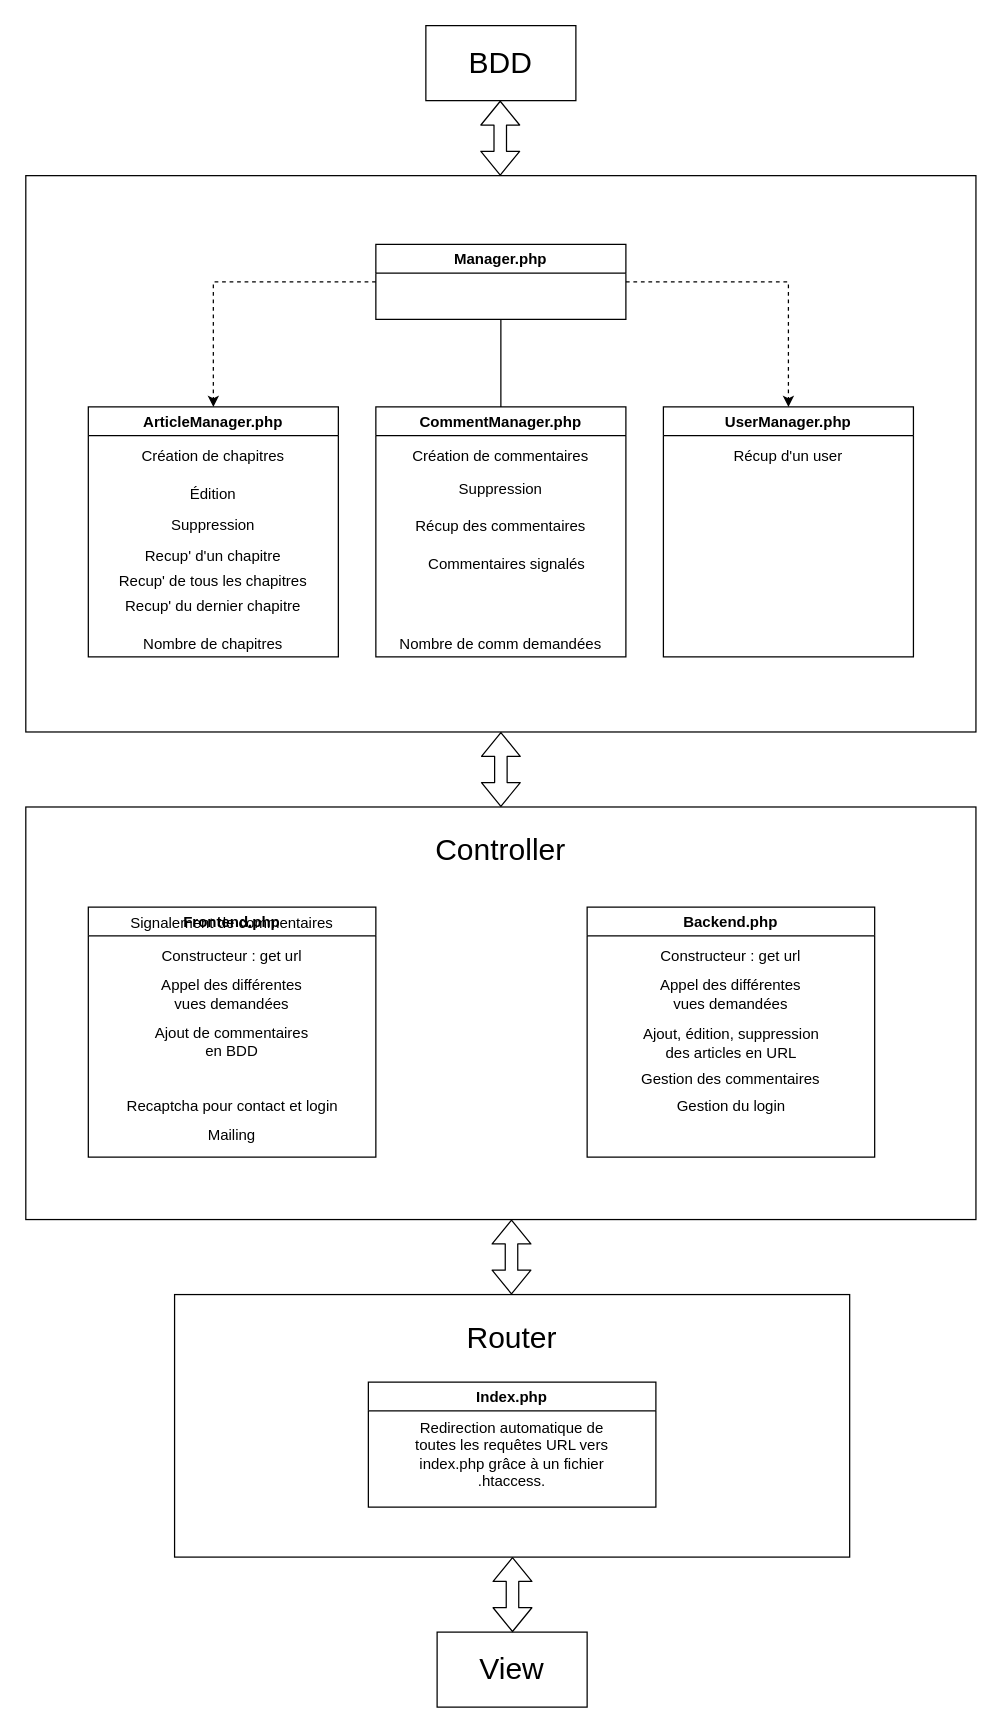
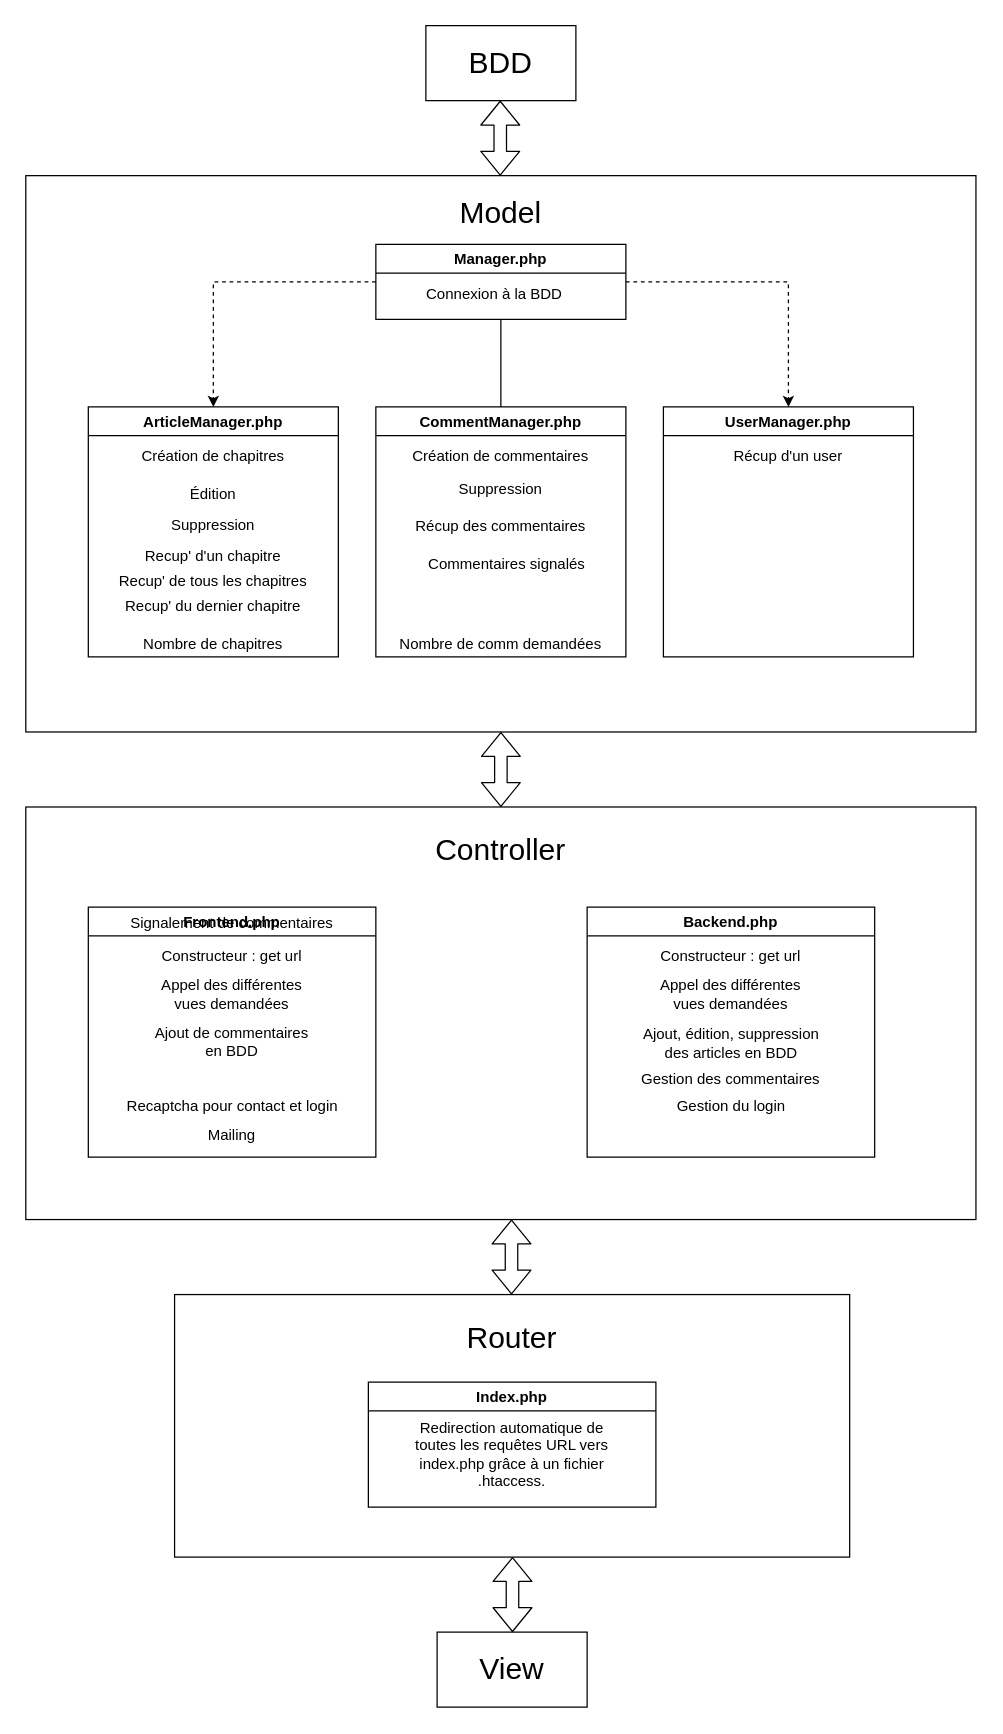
  <mxCell id="0" />
  <mxCell id="1" parent="0" />
  <mxCell id="2" value="" style="rounded=0;whiteSpace=wrap;html=1;" vertex="1" parent="1"><mxGeometry x="139" y="1035" width="540" height="210" as="geometry" /></mxCell>
  <mxCell id="3" value="" style="rounded=0;whiteSpace=wrap;html=1;" vertex="1" parent="1"><mxGeometry x="340" y="20" width="120" height="60" as="geometry" /></mxCell>
  <mxCell id="4" value="" style="rounded=0;whiteSpace=wrap;html=1;" vertex="1" parent="1"><mxGeometry x="20" y="140" width="760" height="445" as="geometry" /></mxCell>
+ <mxCell id="5" value="&lt;div&gt;&lt;font style=&quot;font-size: 24px&quot;&gt;Model&lt;/font&gt;&lt;/div&gt;" style="text;html=1;strokeColor=none;fillColor=none;align=center;verticalAlign=middle;whiteSpace=wrap;rounded=0;" vertex="1" parent="1"><mxGeometry x="300" y="155" width="200" height="30" as="geometry" /></mxCell>
  <mxCell id="6" value="&lt;font style=&quot;font-size: 24px&quot;&gt;BDD&lt;br&gt;&lt;/font&gt;" style="text;html=1;strokeColor=none;fillColor=none;align=center;verticalAlign=middle;whiteSpace=wrap;rounded=0;" vertex="1" parent="1"><mxGeometry x="300" y="35" width="200" height="30" as="geometry" /></mxCell>
  <mxCell id="7" style="edgeStyle=orthogonalEdgeStyle;rounded=0;orthogonalLoop=1;jettySize=auto;html=1;exitX=0;exitY=0.5;exitDx=0;exitDy=0;dashed=1;" edge="1" parent="1" source="10" target="12"><mxGeometry relative="1" as="geometry" /></mxCell>
  <mxCell id="8" style="edgeStyle=orthogonalEdgeStyle;rounded=0;orthogonalLoop=1;jettySize=auto;html=1;exitX=0.5;exitY=1;exitDx=0;exitDy=0;entryX=0.5;entryY=0;entryDx=0;entryDy=0;endArrow=none;" edge="1" parent="1" source="10" target="20"><mxGeometry relative="1" as="geometry" /></mxCell>
  <mxCell id="9" style="edgeStyle=orthogonalEdgeStyle;rounded=0;orthogonalLoop=1;jettySize=auto;html=1;exitX=1;exitY=0.5;exitDx=0;exitDy=0;dashed=1;" edge="1" parent="1" source="10" target="26"><mxGeometry relative="1" as="geometry" /></mxCell>
  <mxCell id="10" value="Manager.php" style="swimlane;rounded=0;" vertex="1" parent="1"><mxGeometry x="300" y="195" width="200" height="60" as="geometry" /></mxCell>
+ <mxCell id="11" value="Connexion à la BDD" style="text;html=1;strokeColor=none;fillColor=none;align=center;verticalAlign=middle;whiteSpace=wrap;rounded=0;" vertex="1" parent="10"><mxGeometry x="10" y="30" width="170" height="20" as="geometry" /></mxCell>
  <mxCell id="12" value="ArticleManager.php" style="swimlane;rounded=0;" vertex="1" parent="1"><mxGeometry x="70" y="325" width="200" height="200" as="geometry" /></mxCell>
  <mxCell id="13" value="Création de chapitres" style="text;html=1;strokeColor=none;fillColor=none;align=center;verticalAlign=middle;whiteSpace=wrap;rounded=0;" vertex="1" parent="12"><mxGeometry x="15" y="30" width="170" height="20" as="geometry" /></mxCell>
  <mxCell id="14" value="Édition" style="text;html=1;strokeColor=none;fillColor=none;align=center;verticalAlign=middle;whiteSpace=wrap;rounded=0;" vertex="1" parent="12"><mxGeometry x="70" y="60" width="60" height="20" as="geometry" /></mxCell>
  <mxCell id="15" value="Suppression" style="text;html=1;strokeColor=none;fillColor=none;align=center;verticalAlign=middle;whiteSpace=wrap;rounded=0;" vertex="1" parent="12"><mxGeometry x="70" y="85" width="60" height="20" as="geometry" /></mxCell>
  <mxCell id="16" value="Recup' d'un chapitre" style="text;html=1;strokeColor=none;fillColor=none;align=center;verticalAlign=middle;whiteSpace=wrap;rounded=0;" vertex="1" parent="12"><mxGeometry x="30" y="110" width="140" height="20" as="geometry" /></mxCell>
  <mxCell id="17" value="Recup' de tous les chapitres" style="text;html=1;strokeColor=none;fillColor=none;align=center;verticalAlign=middle;whiteSpace=wrap;rounded=0;" vertex="1" parent="12"><mxGeometry x="5" y="130" width="190" height="20" as="geometry" /></mxCell>
  <mxCell id="18" value="Recup' du dernier chapitre" style="text;html=1;strokeColor=none;fillColor=none;align=center;verticalAlign=middle;whiteSpace=wrap;rounded=0;" vertex="1" parent="12"><mxGeometry x="5" y="150" width="190" height="20" as="geometry" /></mxCell>
  <mxCell id="19" value="Nombre de chapitres" style="text;html=1;strokeColor=none;fillColor=none;align=center;verticalAlign=middle;whiteSpace=wrap;rounded=0;" vertex="1" parent="12"><mxGeometry x="5" y="180" width="190" height="20" as="geometry" /></mxCell>
  <mxCell id="20" value="CommentManager.php" style="swimlane;rounded=0;" vertex="1" parent="1"><mxGeometry x="300" y="325" width="200" height="200" as="geometry" /></mxCell>
  <mxCell id="21" value="Création de commentaires" style="text;html=1;strokeColor=none;fillColor=none;align=center;verticalAlign=middle;whiteSpace=wrap;rounded=0;" vertex="1" parent="20"><mxGeometry x="15" y="30" width="170" height="20" as="geometry" /></mxCell>
  <mxCell id="22" value="Suppression" style="text;html=1;strokeColor=none;fillColor=none;align=center;verticalAlign=middle;whiteSpace=wrap;rounded=0;" vertex="1" parent="20"><mxGeometry x="70" y="56" width="60" height="20" as="geometry" /></mxCell>
  <mxCell id="23" value="Commentaires signalés" style="text;html=1;strokeColor=none;fillColor=none;align=center;verticalAlign=middle;whiteSpace=wrap;rounded=0;" vertex="1" parent="20"><mxGeometry x="30" y="116" width="150" height="20" as="geometry" /></mxCell>
  <mxCell id="24" value="Nombre de comm demandées" style="text;html=1;strokeColor=none;fillColor=none;align=center;verticalAlign=middle;whiteSpace=wrap;rounded=0;" vertex="1" parent="20"><mxGeometry x="5" y="180" width="190" height="20" as="geometry" /></mxCell>
  <mxCell id="25" value="Récup des commentaires" style="text;html=1;strokeColor=none;fillColor=none;align=center;verticalAlign=middle;whiteSpace=wrap;rounded=0;" vertex="1" parent="20"><mxGeometry x="15" y="86" width="170" height="20" as="geometry" /></mxCell>
  <mxCell id="26" value="UserManager.php" style="swimlane;rounded=0;" vertex="1" parent="1"><mxGeometry x="530" y="325" width="200" height="200" as="geometry" /></mxCell>
  <mxCell id="27" value="Récup d'un user" style="text;html=1;strokeColor=none;fillColor=none;align=center;verticalAlign=middle;whiteSpace=wrap;rounded=0;" vertex="1" parent="26"><mxGeometry x="15" y="30" width="170" height="20" as="geometry" /></mxCell>
  <mxCell id="28" value="" style="rounded=0;whiteSpace=wrap;html=1;" vertex="1" parent="1"><mxGeometry x="20" y="645" width="760" height="330" as="geometry" /></mxCell>
  <mxCell id="29" value="&lt;font style=&quot;font-size: 24px&quot;&gt;Controller&lt;/font&gt;" style="text;html=1;strokeColor=none;fillColor=none;align=center;verticalAlign=middle;whiteSpace=wrap;rounded=0;" vertex="1" parent="1"><mxGeometry x="300" y="665" width="200" height="30" as="geometry" /></mxCell>
  <mxCell id="30" value="&lt;font style=&quot;font-size: 24px&quot;&gt;Router&lt;/font&gt;" style="text;html=1;strokeColor=none;fillColor=none;align=center;verticalAlign=middle;whiteSpace=wrap;rounded=0;" vertex="1" parent="1"><mxGeometry x="374" y="1055" width="70" height="30" as="geometry" /></mxCell>
  <mxCell id="31" style="edgeStyle=orthogonalEdgeStyle;rounded=0;orthogonalLoop=1;jettySize=auto;html=1;exitX=0.5;exitY=1;exitDx=0;exitDy=0;" edge="1" parent="1" source="30" target="30"><mxGeometry relative="1" as="geometry" /></mxCell>
  <mxCell id="32" value="Frontend.php" style="swimlane;rounded=0;" vertex="1" parent="1"><mxGeometry x="70" y="725" width="230" height="200" as="geometry" /></mxCell>
  <mxCell id="33" value="Constructeur : get url" style="text;html=1;strokeColor=none;fillColor=none;align=center;verticalAlign=middle;whiteSpace=wrap;rounded=0;" vertex="1" parent="32"><mxGeometry x="30" y="30" width="170" height="20" as="geometry" /></mxCell>
  <mxCell id="34" value="Appel des différentes vues demandées" style="text;html=1;strokeColor=none;fillColor=none;align=center;verticalAlign=middle;whiteSpace=wrap;rounded=0;" vertex="1" parent="32"><mxGeometry x="45" y="60" width="140" height="20" as="geometry" /></mxCell>
  <mxCell id="35" value="Ajout de commentaires en BDD" style="text;html=1;strokeColor=none;fillColor=none;align=center;verticalAlign=middle;whiteSpace=wrap;rounded=0;" vertex="1" parent="32"><mxGeometry x="45" y="98" width="140" height="20" as="geometry" /></mxCell>
  <mxCell id="36" value="Signalement de commentaires" style="text;html=1;strokeColor=none;fillColor=none;align=center;verticalAlign=middle;whiteSpace=wrap;rounded=0;" vertex="1" parent="32"><mxGeometry x="20" y="3" width="190" height="20" as="geometry" /></mxCell>
  <mxCell id="37" value="Recaptcha pour contact et login" style="text;html=1;strokeColor=none;fillColor=none;align=center;verticalAlign=middle;whiteSpace=wrap;rounded=0;" vertex="1" parent="32"><mxGeometry x="7.5" y="150" width="215" height="20" as="geometry" /></mxCell>
  <mxCell id="38" value="Mailing" style="text;html=1;strokeColor=none;fillColor=none;align=center;verticalAlign=middle;whiteSpace=wrap;rounded=0;" vertex="1" parent="32"><mxGeometry x="20" y="173" width="190" height="20" as="geometry" /></mxCell>
  <mxCell id="39" value="" style="shape=flexArrow;endArrow=classic;startArrow=classic;html=1;exitX=0.5;exitY=0;exitDx=0;exitDy=0;entryX=0.5;entryY=1;entryDx=0;entryDy=0;entryPerimeter=0;" edge="1" parent="1" source="28" target="4"><mxGeometry width="50" height="50" relative="1" as="geometry"><mxPoint x="360" y="585" as="sourcePoint" /><mxPoint x="410" y="535" as="targetPoint" /></mxGeometry></mxCell>
  <mxCell id="40" value="" style="shape=flexArrow;endArrow=classic;startArrow=classic;html=1;exitX=0.5;exitY=0;exitDx=0;exitDy=0;entryX=0.5;entryY=1;entryDx=0;entryDy=0;entryPerimeter=0;" edge="1" parent="1"><mxGeometry width="50" height="50" relative="1" as="geometry"><mxPoint x="399.5" y="140" as="sourcePoint" /><mxPoint x="399.5" y="80" as="targetPoint" /></mxGeometry></mxCell>
  <mxCell id="41" value="Backend.php" style="swimlane;rounded=0;" vertex="1" parent="1"><mxGeometry x="469" y="725" width="230" height="200" as="geometry" /></mxCell>
  <mxCell id="42" value="Constructeur : get url" style="text;html=1;strokeColor=none;fillColor=none;align=center;verticalAlign=middle;whiteSpace=wrap;rounded=0;" vertex="1" parent="41"><mxGeometry x="30" y="30" width="170" height="20" as="geometry" /></mxCell>
  <mxCell id="43" value="Appel des différentes vues demandées" style="text;html=1;strokeColor=none;fillColor=none;align=center;verticalAlign=middle;whiteSpace=wrap;rounded=0;" vertex="1" parent="41"><mxGeometry x="45" y="60" width="140" height="20" as="geometry" /></mxCell>
- <mxCell id="44" value="Ajout, édition, suppression des articles en URL" style="text;html=1;strokeColor=none;fillColor=none;align=center;verticalAlign=middle;whiteSpace=wrap;rounded=0;" vertex="1" parent="41"><mxGeometry x="37.5" y="99" width="155" height="20" as="geometry" /></mxCell>
+ <mxCell id="44" value="Ajout, édition, suppression des articles en BDD" style="text;html=1;strokeColor=none;fillColor=none;align=center;verticalAlign=middle;whiteSpace=wrap;rounded=0;" vertex="1" parent="41"><mxGeometry x="37.5" y="99" width="155" height="20" as="geometry" /></mxCell>
  <mxCell id="45" value="Gestion des commentaires" style="text;html=1;strokeColor=none;fillColor=none;align=center;verticalAlign=middle;whiteSpace=wrap;rounded=0;" vertex="1" parent="41"><mxGeometry x="20" y="128" width="190" height="20" as="geometry" /></mxCell>
  <mxCell id="46" value="Gestion du login" style="text;html=1;strokeColor=none;fillColor=none;align=center;verticalAlign=middle;whiteSpace=wrap;rounded=0;" vertex="1" parent="41"><mxGeometry x="7.5" y="150" width="215" height="20" as="geometry" /></mxCell>
  <mxCell id="47" value="" style="shape=flexArrow;endArrow=classic;startArrow=classic;html=1;exitX=0.5;exitY=0;exitDx=0;exitDy=0;entryX=0.5;entryY=1;entryDx=0;entryDy=0;entryPerimeter=0;" edge="1" parent="1"><mxGeometry width="50" height="50" relative="1" as="geometry"><mxPoint x="408.5" y="1035" as="sourcePoint" /><mxPoint x="408.5" y="975" as="targetPoint" /></mxGeometry></mxCell>
  <mxCell id="48" value="" style="rounded=0;whiteSpace=wrap;html=1;" vertex="1" parent="1"><mxGeometry x="349" y="1305" width="120" height="60" as="geometry" /></mxCell>
  <mxCell id="49" value="&lt;font style=&quot;font-size: 24px&quot;&gt;View&lt;/font&gt;" style="text;html=1;strokeColor=none;fillColor=none;align=center;verticalAlign=middle;whiteSpace=wrap;rounded=0;" vertex="1" parent="1"><mxGeometry x="374" y="1320" width="70" height="30" as="geometry" /></mxCell>
  <mxCell id="50" style="edgeStyle=orthogonalEdgeStyle;rounded=0;orthogonalLoop=1;jettySize=auto;html=1;exitX=0.5;exitY=1;exitDx=0;exitDy=0;" edge="1" parent="1" source="49" target="49"><mxGeometry relative="1" as="geometry" /></mxCell>
  <mxCell id="51" value="" style="shape=flexArrow;endArrow=classic;startArrow=classic;html=1;exitX=0.5;exitY=0;exitDx=0;exitDy=0;entryX=0.5;entryY=1;entryDx=0;entryDy=0;entryPerimeter=0;" edge="1" parent="1"><mxGeometry width="50" height="50" relative="1" as="geometry"><mxPoint x="409.29" y="1305" as="sourcePoint" /><mxPoint x="409.29" y="1245" as="targetPoint" /></mxGeometry></mxCell>
  <mxCell id="52" value="Index.php" style="swimlane;rounded=0;" vertex="1" parent="1"><mxGeometry x="294" y="1105" width="230" height="100" as="geometry" /></mxCell>
  <mxCell id="53" value="&lt;div&gt;Redirection automatique de toutes les requêtes URL vers index.php grâce à un fichier .htaccess.&lt;/div&gt;" style="text;html=1;strokeColor=none;fillColor=none;align=center;verticalAlign=middle;whiteSpace=wrap;rounded=0;" vertex="1" parent="52"><mxGeometry x="30" y="48" width="170" height="20" as="geometry" /></mxCell>
